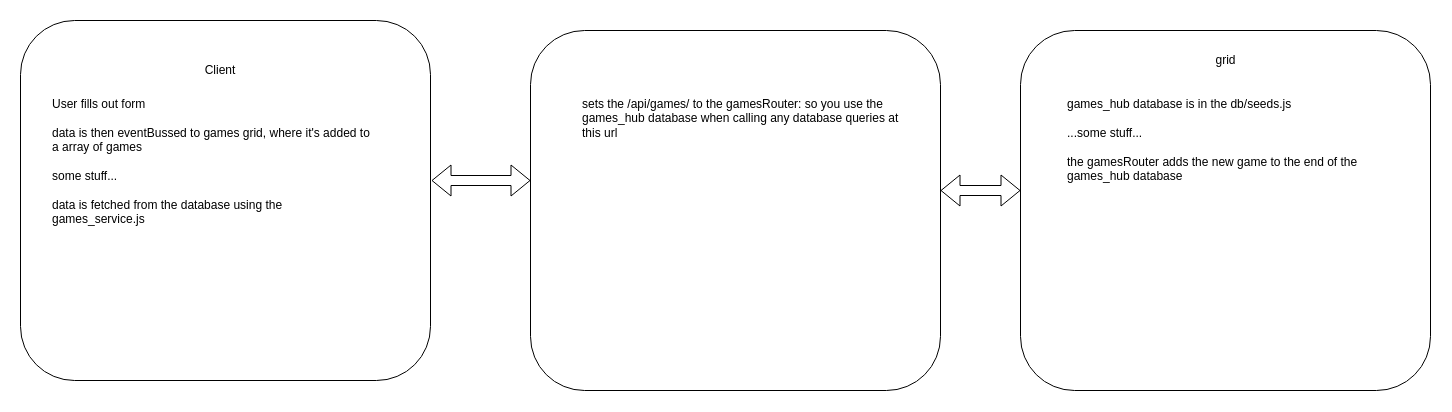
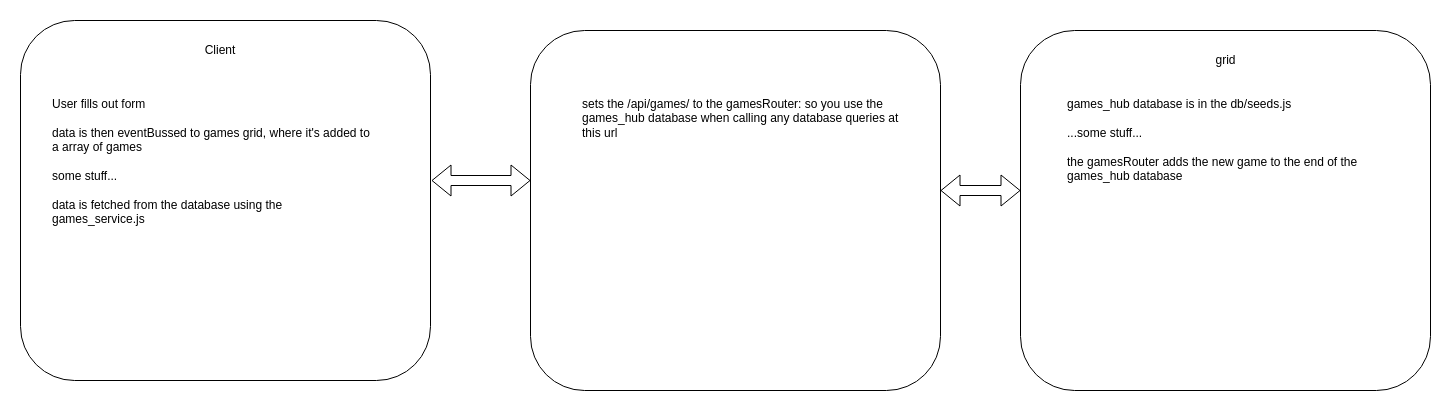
  <mxCell id="0" />
  <mxCell id="1" parent="0" />
  <mxCell id="2" value="" style="rounded=1;whiteSpace=wrap;html=1;" vertex="1" parent="1"><mxGeometry x="20" y="20" width="410" height="360" as="geometry" /></mxCell>
  <mxCell id="3" value="" style="rounded=1;whiteSpace=wrap;html=1;" vertex="1" parent="1"><mxGeometry x="1020" y="30" width="410" height="360" as="geometry" /></mxCell>
  <mxCell id="4" value="" style="rounded=1;whiteSpace=wrap;html=1;" vertex="1" parent="1"><mxGeometry x="530" y="30" width="410" height="360" as="geometry" /></mxCell>
- <mxCell id="5" value="Client" style="text;html=1;strokeColor=none;fillColor=none;align=center;verticalAlign=middle;whiteSpace=wrap;rounded=0;" vertex="1" parent="1"><mxGeometry x="200" y="60" width="40" height="20" as="geometry" /></mxCell>
+ <mxCell id="5" value="Client" style="text;html=1;strokeColor=none;fillColor=none;align=center;verticalAlign=middle;whiteSpace=wrap;rounded=0;" vertex="1" parent="1"><mxGeometry x="200" y="40" width="40" height="20" as="geometry" /></mxCell>
  <mxCell id="6" value="grid" style="text;html=1;strokeColor=none;fillColor=none;align=center;verticalAlign=middle;whiteSpace=wrap;rounded=0;" vertex="1" parent="1"><mxGeometry x="1180" y="50" width="91" height="20" as="geometry" /></mxCell>
  <mxCell id="7" value="User fills out form&lt;br&gt;&lt;br&gt;data is then eventBussed to games grid, where it's added to a array of games&lt;br&gt;&lt;br&gt;some stuff...&lt;br&gt;&lt;br&gt;data is fetched from the database using the games_service.js" style="text;html=1;strokeColor=none;fillColor=none;align=left;verticalAlign=top;whiteSpace=wrap;rounded=0;" vertex="1" parent="1"><mxGeometry x="50" y="90" width="320" height="240" as="geometry" /></mxCell>
  <mxCell id="8" value="games_hub database is in the db/seeds.js&lt;br&gt;&lt;br&gt;...some stuff...&lt;br&gt;&lt;br&gt;the gamesRouter adds the new game to the end of the&amp;nbsp; games_hub database&amp;nbsp;" style="text;html=1;strokeColor=none;fillColor=none;align=left;verticalAlign=top;whiteSpace=wrap;rounded=0;" vertex="1" parent="1"><mxGeometry x="1065" y="90" width="320" height="140" as="geometry" /></mxCell>
  <mxCell id="9" value="sets the /api/games/ to the gamesRouter: so you use the games_hub database when calling any database queries at this url&lt;br&gt;" style="text;html=1;strokeColor=none;fillColor=none;align=left;verticalAlign=top;whiteSpace=wrap;rounded=0;" vertex="1" parent="1"><mxGeometry x="580" y="90" width="320" height="140" as="geometry" /></mxCell>
  <mxCell id="10" value="" style="shape=flexArrow;endArrow=classic;startArrow=classic;html=1;" edge="1" parent="1"><mxGeometry width="50" height="50" relative="1" as="geometry"><mxPoint x="431" y="180" as="sourcePoint" /><mxPoint x="530" y="180" as="targetPoint" /></mxGeometry></mxCell>
  <mxCell id="11" value="" style="shape=flexArrow;endArrow=classic;startArrow=classic;html=1;" edge="1" parent="1"><mxGeometry width="50" height="50" relative="1" as="geometry"><mxPoint x="940" y="190" as="sourcePoint" /><mxPoint x="1020" y="190" as="targetPoint" /></mxGeometry></mxCell>
